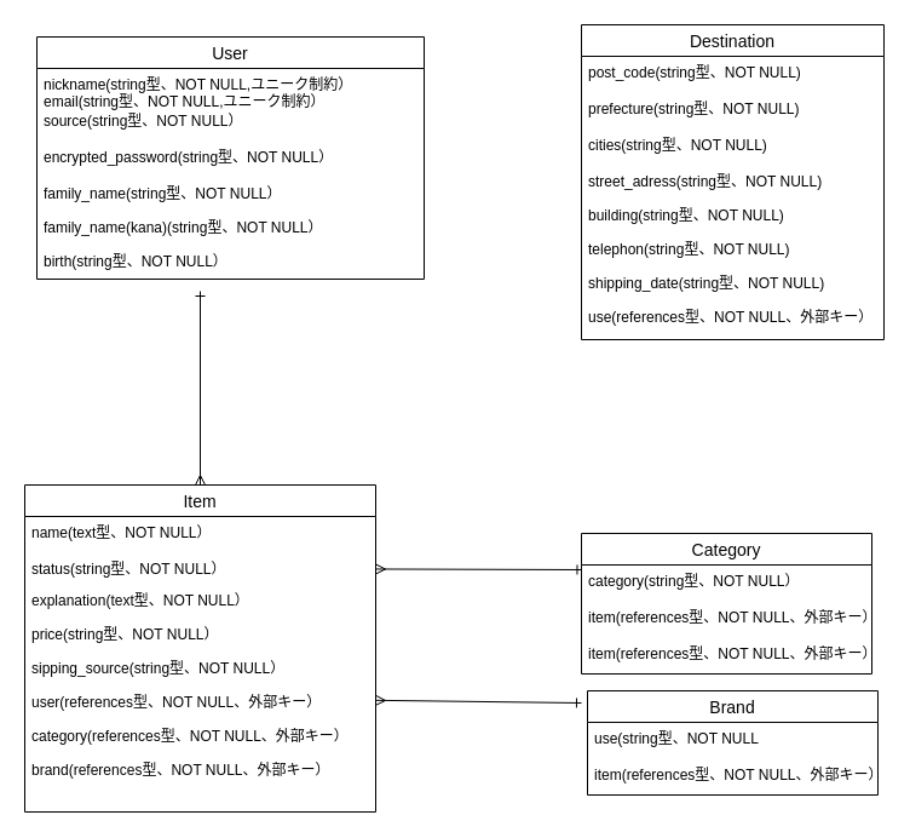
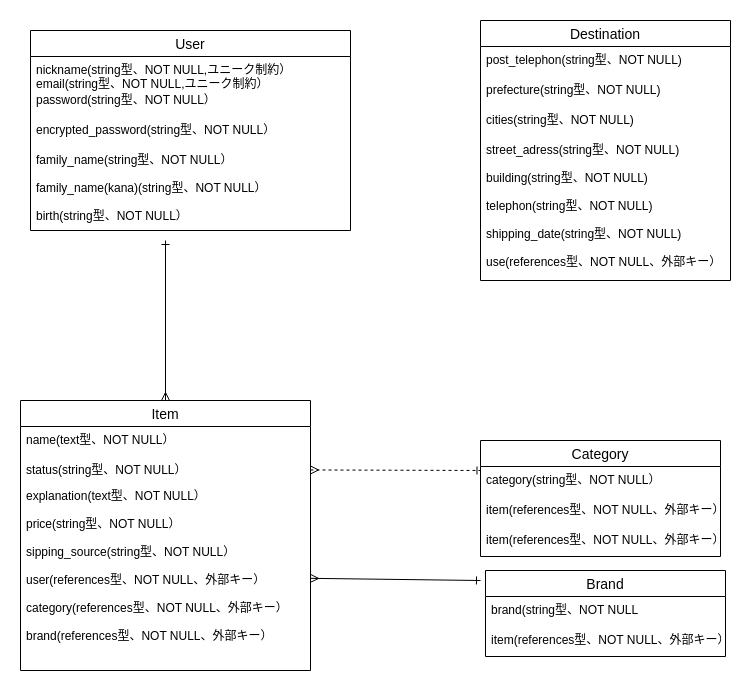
  <mxCell id="0" />
  <mxCell id="1" parent="0" />
  <mxCell id="2" value="User" style="swimlane;fontStyle=0;childLayout=stackLayout;horizontal=1;startSize=26;horizontalStack=0;resizeParent=1;resizeParentMax=0;resizeLast=0;collapsible=1;marginBottom=0;align=center;fontSize=14;" vertex="1" parent="1"><mxGeometry x="30" y="30" width="320" height="200" as="geometry" /></mxCell>
  <mxCell id="3" value="nickname(string型、NOT NULL,ユニーク制約）&#10;email(string型、NOT NULL,ユニーク制約）&#10;&#10;" style="text;strokeColor=none;fillColor=none;spacingLeft=4;spacingRight=4;overflow=hidden;rotatable=0;points=[[0,0.5],[1,0.5]];portConstraint=eastwest;fontSize=12;" vertex="1" parent="2"><mxGeometry y="26" width="320" height="30" as="geometry" /></mxCell>
- <mxCell id="4" value="source(string型、NOT NULL）" style="text;strokeColor=none;fillColor=none;spacingLeft=4;spacingRight=4;overflow=hidden;rotatable=0;points=[[0,0.5],[1,0.5]];portConstraint=eastwest;fontSize=12;" vertex="1" parent="2"><mxGeometry y="56" width="320" height="30" as="geometry" /></mxCell>
+ <mxCell id="4" value="password(string型、NOT NULL）" style="text;strokeColor=none;fillColor=none;spacingLeft=4;spacingRight=4;overflow=hidden;rotatable=0;points=[[0,0.5],[1,0.5]];portConstraint=eastwest;fontSize=12;" vertex="1" parent="2"><mxGeometry y="56" width="320" height="30" as="geometry" /></mxCell>
  <mxCell id="5" value="encrypted_password(string型、NOT NULL）" style="text;strokeColor=none;fillColor=none;spacingLeft=4;spacingRight=4;overflow=hidden;rotatable=0;points=[[0,0.5],[1,0.5]];portConstraint=eastwest;fontSize=12;" vertex="1" parent="2"><mxGeometry y="86" width="320" height="30" as="geometry" /></mxCell>
  <mxCell id="6" value="family_name(string型、NOT NULL）&#10;&#10;family_name(kana)(string型、NOT NULL）&#10;&#10;birth(string型、NOT NULL）&#10;&#10;&#10;&#10;&#10;" style="text;strokeColor=none;fillColor=none;spacingLeft=4;spacingRight=4;overflow=hidden;rotatable=0;points=[[0,0.5],[1,0.5]];portConstraint=eastwest;fontSize=12;" vertex="1" parent="2"><mxGeometry y="116" width="320" height="84" as="geometry" /></mxCell>
  <mxCell id="7" style="edgeStyle=none;html=1;endArrow=ERone;endFill=0;startArrow=ERmany;startFill=0;" edge="1" parent="1" source="8"><mxGeometry relative="1" as="geometry"><mxPoint x="165" y="240" as="targetPoint" /></mxGeometry></mxCell>
  <mxCell id="8" value="Item" style="swimlane;fontStyle=0;childLayout=stackLayout;horizontal=1;startSize=26;horizontalStack=0;resizeParent=1;resizeParentMax=0;resizeLast=0;collapsible=1;marginBottom=0;align=center;fontSize=14;" vertex="1" parent="1"><mxGeometry x="20" y="400" width="290" height="270" as="geometry" /></mxCell>
  <mxCell id="9" value="name(text型、NOT NULL）" style="text;strokeColor=none;fillColor=none;spacingLeft=4;spacingRight=4;overflow=hidden;rotatable=0;points=[[0,0.5],[1,0.5]];portConstraint=eastwest;fontSize=12;" vertex="1" parent="8"><mxGeometry y="26" width="290" height="30" as="geometry" /></mxCell>
  <mxCell id="10" value="status(string型、NOT NULL）" style="text;strokeColor=none;fillColor=none;spacingLeft=4;spacingRight=4;overflow=hidden;rotatable=0;points=[[0,0.5],[1,0.5]];portConstraint=eastwest;fontSize=12;" vertex="1" parent="8"><mxGeometry y="56" width="290" height="26" as="geometry" /></mxCell>
  <mxCell id="11" value="explanation(text型、NOT NULL）&#10;&#10;price(string型、NOT NULL）&#10;&#10;sipping_source(string型、NOT NULL）&#10;&#10;user(references型、NOT NULL、外部キー）&#10;&#10;category(references型、NOT NULL、外部キー）&#10;&#10;brand(references型、NOT NULL、外部キー）" style="text;strokeColor=none;fillColor=none;spacingLeft=4;spacingRight=4;overflow=hidden;rotatable=0;points=[[0,0.5],[1,0.5]];portConstraint=eastwest;fontSize=12;" vertex="1" parent="8"><mxGeometry y="82" width="290" height="188" as="geometry" /></mxCell>
  <mxCell id="12" value="Destination" style="swimlane;fontStyle=0;childLayout=stackLayout;horizontal=1;startSize=26;horizontalStack=0;resizeParent=1;resizeParentMax=0;resizeLast=0;collapsible=1;marginBottom=0;align=center;fontSize=14;" vertex="1" parent="1"><mxGeometry x="480" y="20" width="250" height="260" as="geometry" /></mxCell>
- <mxCell id="13" value="post_code(string型、NOT NULL)" style="text;strokeColor=none;fillColor=none;spacingLeft=4;spacingRight=4;overflow=hidden;rotatable=0;points=[[0,0.5],[1,0.5]];portConstraint=eastwest;fontSize=12;" vertex="1" parent="12"><mxGeometry y="26" width="250" height="30" as="geometry" /></mxCell>
+ <mxCell id="13" value="post_telephon(string型、NOT NULL)" style="text;strokeColor=none;fillColor=none;spacingLeft=4;spacingRight=4;overflow=hidden;rotatable=0;points=[[0,0.5],[1,0.5]];portConstraint=eastwest;fontSize=12;" vertex="1" parent="12"><mxGeometry y="26" width="250" height="30" as="geometry" /></mxCell>
  <mxCell id="14" value="prefecture(string型、NOT NULL)" style="text;strokeColor=none;fillColor=none;spacingLeft=4;spacingRight=4;overflow=hidden;rotatable=0;points=[[0,0.5],[1,0.5]];portConstraint=eastwest;fontSize=12;" vertex="1" parent="12"><mxGeometry y="56" width="250" height="30" as="geometry" /></mxCell>
  <mxCell id="15" value="cities(string型、NOT NULL)" style="text;strokeColor=none;fillColor=none;spacingLeft=4;spacingRight=4;overflow=hidden;rotatable=0;points=[[0,0.5],[1,0.5]];portConstraint=eastwest;fontSize=12;" vertex="1" parent="12"><mxGeometry y="86" width="250" height="30" as="geometry" /></mxCell>
  <mxCell id="16" value="street_adress(string型、NOT NULL)&#10;&#10;building(string型、NOT NULL)&#10;&#10;telephon(string型、NOT NULL)&#10;&#10;shipping_date(string型、NOT NULL)&#10;&#10;use(references型、NOT NULL、外部キー）" style="text;strokeColor=none;fillColor=none;spacingLeft=4;spacingRight=4;overflow=hidden;rotatable=0;points=[[0,0.5],[1,0.5]];portConstraint=eastwest;fontSize=12;" vertex="1" parent="12"><mxGeometry y="116" width="250" height="144" as="geometry" /></mxCell>
  <mxCell id="17" value="Category" style="swimlane;fontStyle=0;childLayout=stackLayout;horizontal=1;startSize=26;horizontalStack=0;resizeParent=1;resizeParentMax=0;resizeLast=0;collapsible=1;marginBottom=0;align=center;fontSize=14;" vertex="1" parent="1"><mxGeometry x="480" y="440" width="240" height="116" as="geometry" /></mxCell>
  <mxCell id="18" value="category(string型、NOT NULL）" style="text;strokeColor=none;fillColor=none;spacingLeft=4;spacingRight=4;overflow=hidden;rotatable=0;points=[[0,0.5],[1,0.5]];portConstraint=eastwest;fontSize=12;" vertex="1" parent="17"><mxGeometry y="26" width="240" height="30" as="geometry" /></mxCell>
  <mxCell id="19" value="item(references型、NOT NULL、外部キー）" style="text;strokeColor=none;fillColor=none;spacingLeft=4;spacingRight=4;overflow=hidden;rotatable=0;points=[[0,0.5],[1,0.5]];portConstraint=eastwest;fontSize=12;" vertex="1" parent="17"><mxGeometry y="56" width="240" height="30" as="geometry" /></mxCell>
  <mxCell id="20" value="item(references型、NOT NULL、外部キー）" style="text;strokeColor=none;fillColor=none;spacingLeft=4;spacingRight=4;overflow=hidden;rotatable=0;points=[[0,0.5],[1,0.5]];portConstraint=eastwest;fontSize=12;" vertex="1" parent="17"><mxGeometry y="86" width="240" height="30" as="geometry" /></mxCell>
  <mxCell id="21" value="Brand" style="swimlane;fontStyle=0;childLayout=stackLayout;horizontal=1;startSize=26;horizontalStack=0;resizeParent=1;resizeParentMax=0;resizeLast=0;collapsible=1;marginBottom=0;align=center;fontSize=14;" vertex="1" parent="1"><mxGeometry x="485" y="570" width="240" height="86" as="geometry" /></mxCell>
- <mxCell id="22" value="use(string型、NOT NULL" style="text;strokeColor=none;fillColor=none;spacingLeft=4;spacingRight=4;overflow=hidden;rotatable=0;points=[[0,0.5],[1,0.5]];portConstraint=eastwest;fontSize=12;" vertex="1" parent="21"><mxGeometry y="26" width="240" height="30" as="geometry" /></mxCell>
+ <mxCell id="22" value="brand(string型、NOT NULL" style="text;strokeColor=none;fillColor=none;spacingLeft=4;spacingRight=4;overflow=hidden;rotatable=0;points=[[0,0.5],[1,0.5]];portConstraint=eastwest;fontSize=12;" vertex="1" parent="21"><mxGeometry y="26" width="240" height="30" as="geometry" /></mxCell>
  <mxCell id="23" value="item(references型、NOT NULL、外部キー）" style="text;strokeColor=none;fillColor=none;spacingLeft=4;spacingRight=4;overflow=hidden;rotatable=0;points=[[0,0.5],[1,0.5]];portConstraint=eastwest;fontSize=12;" vertex="1" parent="21"><mxGeometry y="56" width="240" height="30" as="geometry" /></mxCell>
  <mxCell id="24" style="edgeStyle=none;html=1;startArrow=ERmany;startFill=0;endArrow=ERone;endFill=0;" edge="1" parent="1" source="11"><mxGeometry relative="1" as="geometry"><mxPoint x="480" y="580" as="targetPoint" /></mxGeometry></mxCell>
- <mxCell id="25" style="edgeStyle=none;html=1;entryX=0.002;entryY=0.133;entryDx=0;entryDy=0;entryPerimeter=0;endArrow=ERone;endFill=0;startArrow=ERmany;startFill=0;" edge="1" parent="1" source="10" target="18"><mxGeometry relative="1" as="geometry" /></mxCell>
+ <mxCell id="25" style="edgeStyle=none;html=1;entryX=0.002;entryY=0.133;entryDx=0;entryDy=0;entryPerimeter=0;endArrow=ERone;endFill=0;startArrow=ERmany;startFill=0;dashed=1;" edge="1" parent="1" source="10" target="18"><mxGeometry relative="1" as="geometry" /></mxCell>
